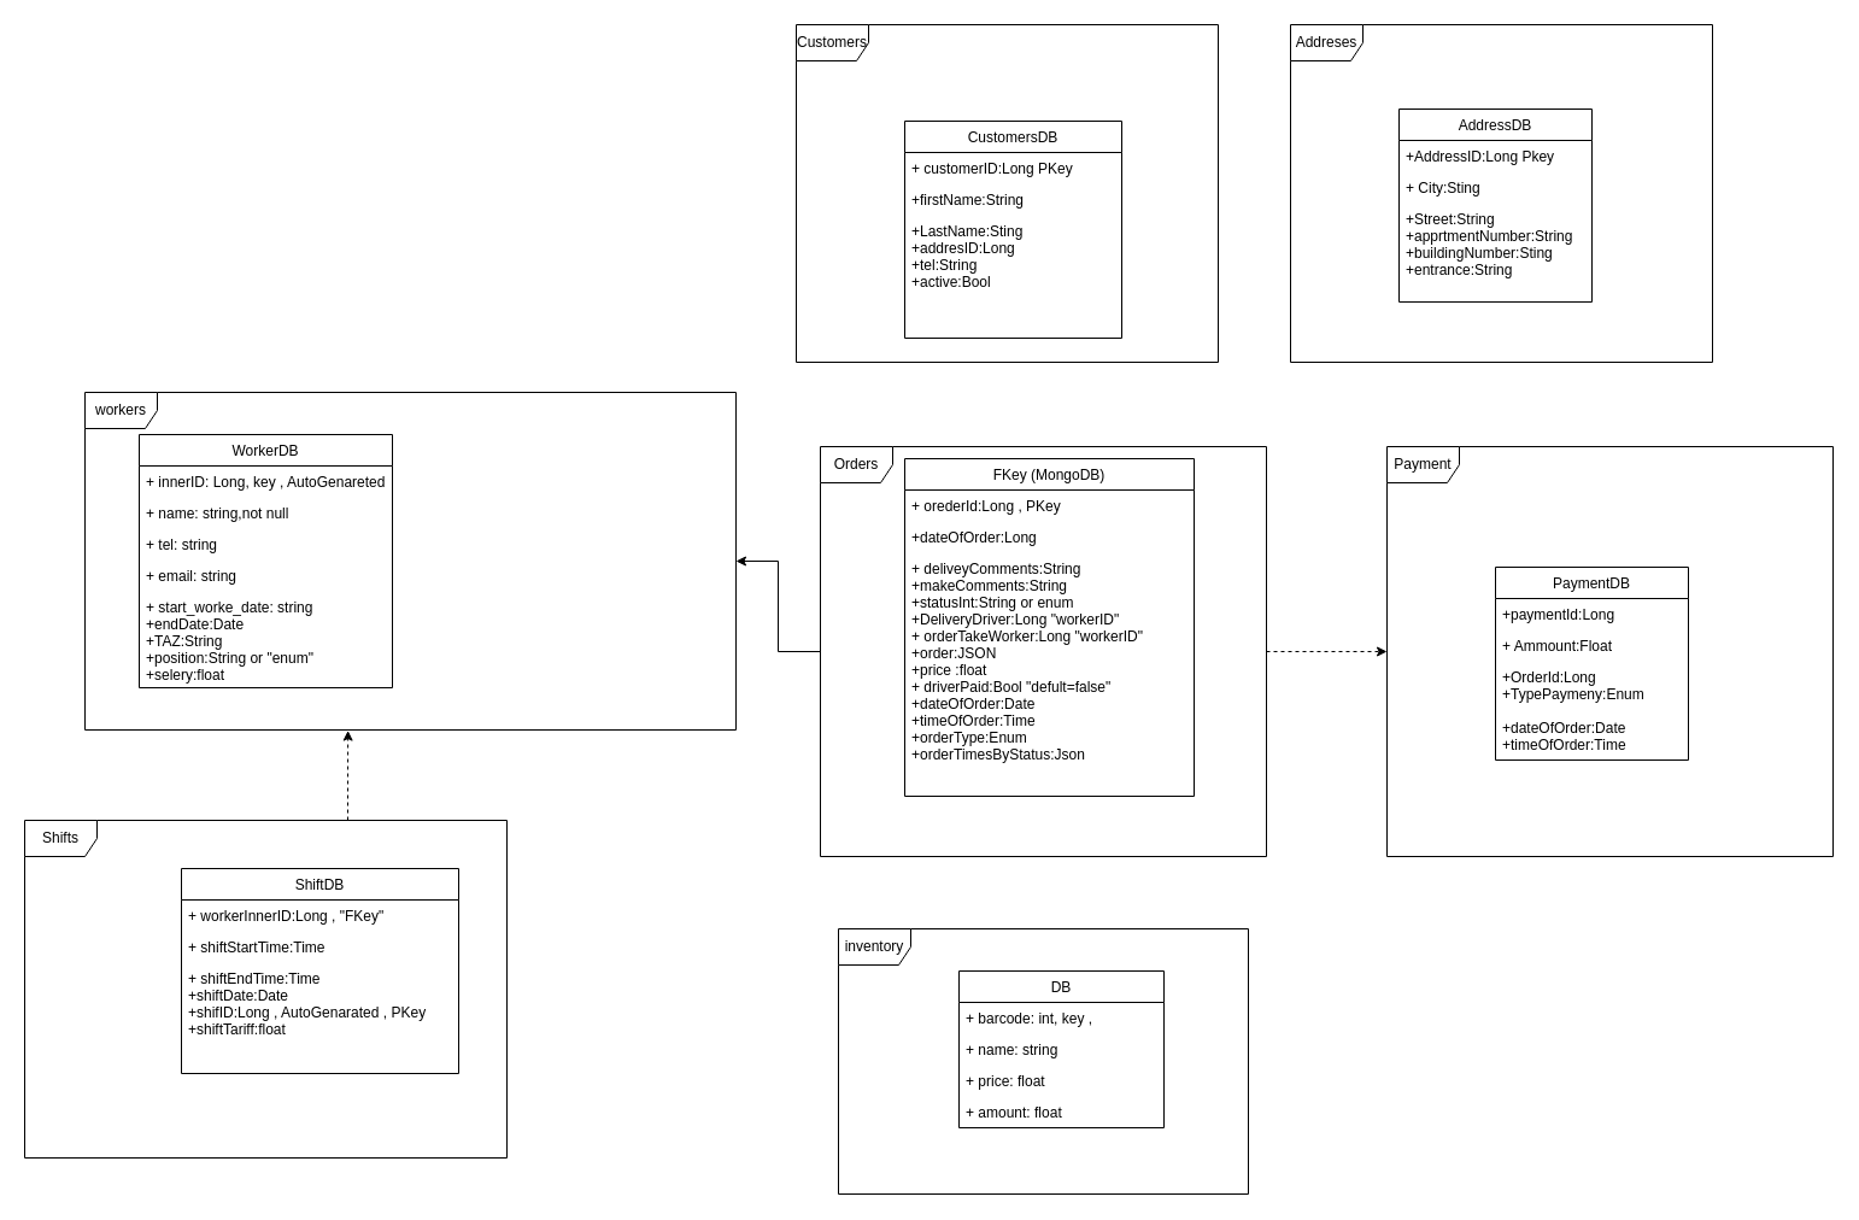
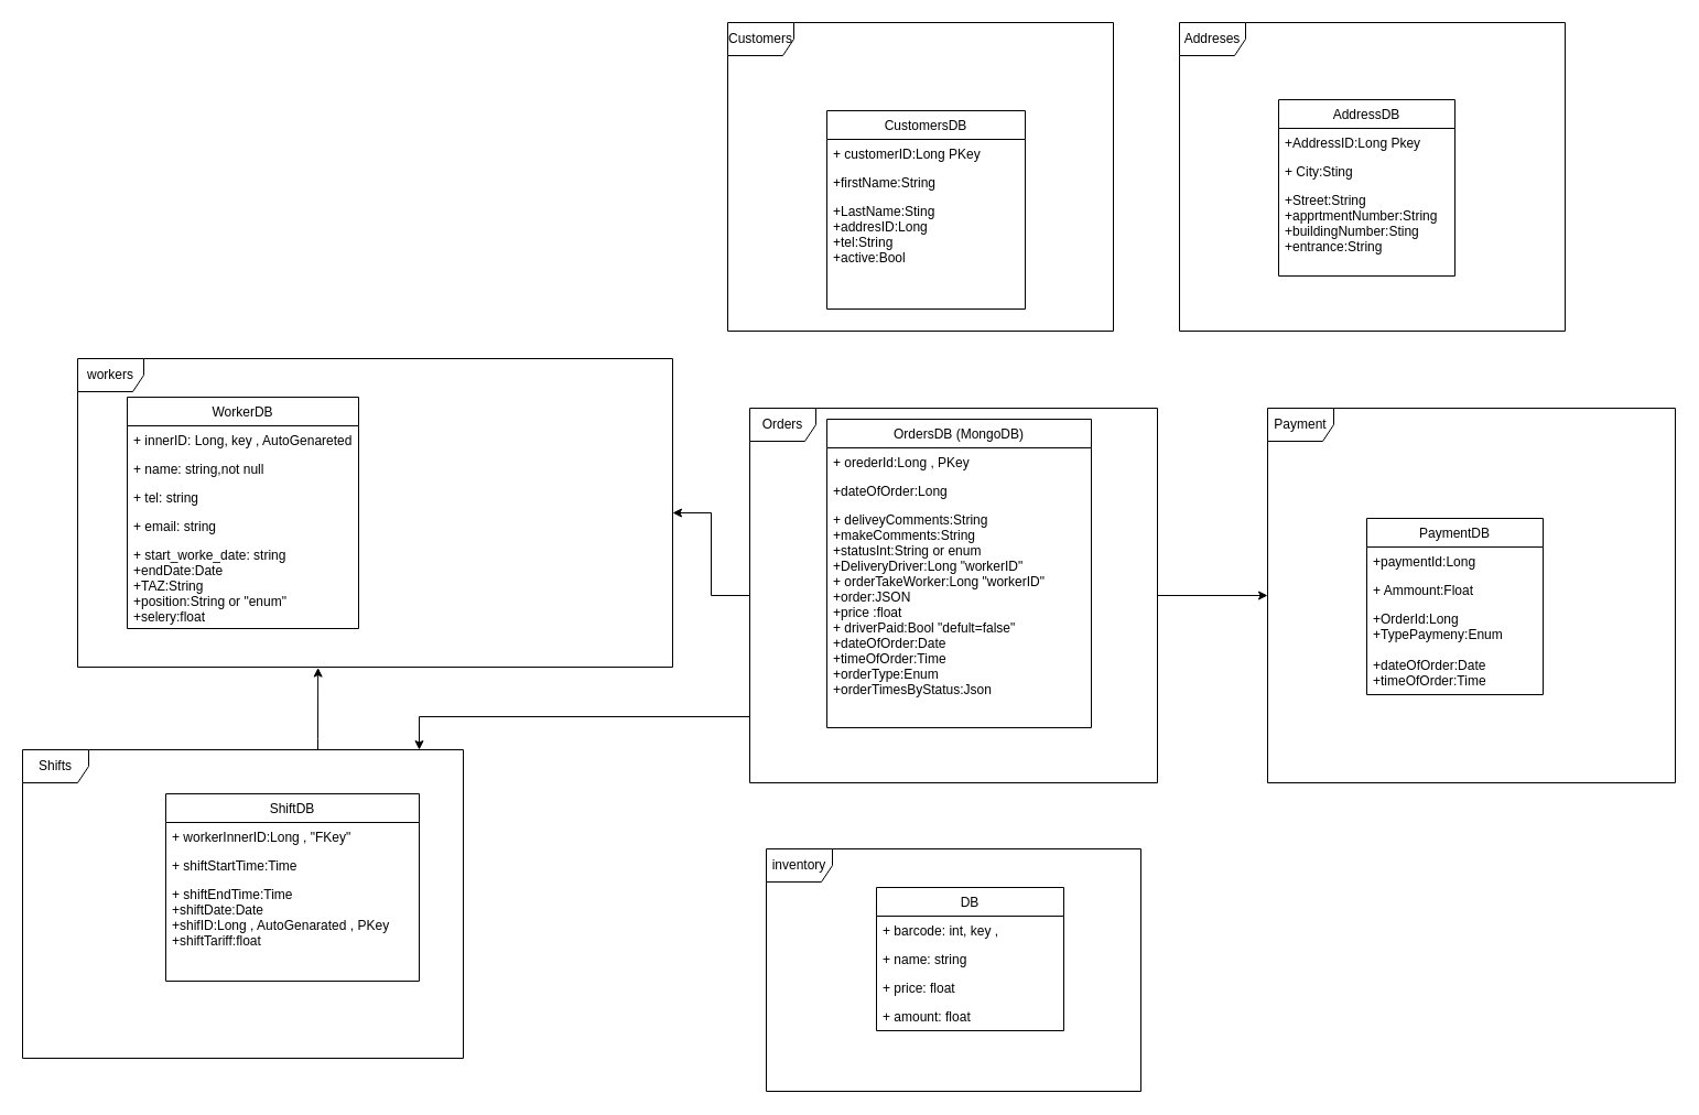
  <mxCell id="0" />
  <mxCell id="1" parent="0" />
  <mxCell id="2" value="workers" style="shape=umlFrame;whiteSpace=wrap;html=1;" parent="1" vertex="1"><mxGeometry x="70" y="325" width="540" height="280" as="geometry" /></mxCell>
- <mxCell id="3" style="edgeStyle=orthogonalEdgeStyle;rounded=0;orthogonalLoop=1;jettySize=auto;html=1;entryX=0.404;entryY=1.002;entryDx=0;entryDy=0;entryPerimeter=0;dashed=1;" edge="1" parent="1" source="4" target="2"><mxGeometry relative="1" as="geometry"><mxPoint x="190" y="620" as="targetPoint" /><Array as="points"><mxPoint x="288" y="670" /><mxPoint x="288" y="670" /></Array></mxGeometry></mxCell>
+ <mxCell id="3" style="edgeStyle=orthogonalEdgeStyle;rounded=0;orthogonalLoop=1;jettySize=auto;html=1;entryX=0.404;entryY=1.002;entryDx=0;entryDy=0;entryPerimeter=0;" edge="1" parent="1" source="4" target="2"><mxGeometry relative="1" as="geometry"><mxPoint x="190" y="620" as="targetPoint" /><Array as="points"><mxPoint x="288" y="670" /><mxPoint x="288" y="670" /></Array></mxGeometry></mxCell>
  <mxCell id="4" value="Shifts" style="shape=umlFrame;whiteSpace=wrap;html=1;" vertex="1" parent="1"><mxGeometry x="20" y="680" width="400" height="280" as="geometry" /></mxCell>
+ <mxCell id="5" style="edgeStyle=orthogonalEdgeStyle;rounded=0;orthogonalLoop=1;jettySize=auto;html=1;" edge="1" parent="1" source="8" target="4"><mxGeometry relative="1" as="geometry"><Array as="points"><mxPoint x="380" y="650" /></Array></mxGeometry></mxCell>
  <mxCell id="6" style="edgeStyle=orthogonalEdgeStyle;rounded=0;orthogonalLoop=1;jettySize=auto;html=1;" edge="1" parent="1" source="8" target="2"><mxGeometry relative="1" as="geometry" /></mxCell>
- <mxCell id="7" style="edgeStyle=orthogonalEdgeStyle;rounded=0;orthogonalLoop=1;jettySize=auto;html=1;dashed=1;" edge="1" parent="1" source="8" target="28"><mxGeometry relative="1" as="geometry" /></mxCell>
+ <mxCell id="7" style="edgeStyle=orthogonalEdgeStyle;rounded=0;orthogonalLoop=1;jettySize=auto;html=1;" edge="1" parent="1" source="8" target="28"><mxGeometry relative="1" as="geometry" /></mxCell>
  <mxCell id="8" value="Orders" style="shape=umlFrame;whiteSpace=wrap;html=1;" vertex="1" parent="1"><mxGeometry x="680" y="370" width="370" height="340" as="geometry" /></mxCell>
  <mxCell id="9" value="Customers" style="shape=umlFrame;whiteSpace=wrap;html=1;" vertex="1" parent="1"><mxGeometry x="660" y="20" width="350" height="280" as="geometry" /></mxCell>
  <mxCell id="10" value="CustomersDB" style="swimlane;fontStyle=0;childLayout=stackLayout;horizontal=1;startSize=26;fillColor=none;horizontalStack=0;resizeParent=1;resizeParentMax=0;resizeLast=0;collapsible=1;marginBottom=0;" vertex="1" parent="1"><mxGeometry x="750" y="100" width="180" height="180" as="geometry" /></mxCell>
  <mxCell id="11" value="+ customerID:Long PKey&#10;" style="text;strokeColor=none;fillColor=none;align=left;verticalAlign=top;spacingLeft=4;spacingRight=4;overflow=hidden;rotatable=0;points=[[0,0.5],[1,0.5]];portConstraint=eastwest;" vertex="1" parent="10"><mxGeometry y="26" width="180" height="26" as="geometry" /></mxCell>
  <mxCell id="12" value="+firstName:String" style="text;strokeColor=none;fillColor=none;align=left;verticalAlign=top;spacingLeft=4;spacingRight=4;overflow=hidden;rotatable=0;points=[[0,0.5],[1,0.5]];portConstraint=eastwest;" vertex="1" parent="10"><mxGeometry y="52" width="180" height="26" as="geometry" /></mxCell>
  <mxCell id="13" value="+LastName:Sting&#10;+addresID:Long&#10;+tel:String&#10;+active:Bool&#10;&#10;" style="text;strokeColor=none;fillColor=none;align=left;verticalAlign=top;spacingLeft=4;spacingRight=4;overflow=hidden;rotatable=0;points=[[0,0.5],[1,0.5]];portConstraint=eastwest;" vertex="1" parent="10"><mxGeometry y="78" width="180" height="102" as="geometry" /></mxCell>
  <mxCell id="14" value="Addreses" style="shape=umlFrame;whiteSpace=wrap;html=1;" vertex="1" parent="1"><mxGeometry x="1070" y="20" width="350" height="280" as="geometry" /></mxCell>
  <mxCell id="15" value="AddressDB" style="swimlane;fontStyle=0;childLayout=stackLayout;horizontal=1;startSize=26;fillColor=none;horizontalStack=0;resizeParent=1;resizeParentMax=0;resizeLast=0;collapsible=1;marginBottom=0;" vertex="1" parent="1"><mxGeometry x="1160" y="90" width="160" height="160" as="geometry" /></mxCell>
  <mxCell id="16" value="+AddressID:Long Pkey" style="text;strokeColor=none;fillColor=none;align=left;verticalAlign=top;spacingLeft=4;spacingRight=4;overflow=hidden;rotatable=0;points=[[0,0.5],[1,0.5]];portConstraint=eastwest;" vertex="1" parent="15"><mxGeometry y="26" width="160" height="26" as="geometry" /></mxCell>
  <mxCell id="17" value="+ City:Sting" style="text;strokeColor=none;fillColor=none;align=left;verticalAlign=top;spacingLeft=4;spacingRight=4;overflow=hidden;rotatable=0;points=[[0,0.5],[1,0.5]];portConstraint=eastwest;" vertex="1" parent="15"><mxGeometry y="52" width="160" height="26" as="geometry" /></mxCell>
  <mxCell id="18" value="+Street:String&#10;+apprtmentNumber:String&#10;+buildingNumber:Sting&#10;+entrance:String" style="text;strokeColor=none;fillColor=none;align=left;verticalAlign=top;spacingLeft=4;spacingRight=4;overflow=hidden;rotatable=0;points=[[0,0.5],[1,0.5]];portConstraint=eastwest;" vertex="1" parent="15"><mxGeometry y="78" width="160" height="82" as="geometry" /></mxCell>
- <mxCell id="19" value="FKey (MongoDB)" style="swimlane;fontStyle=0;childLayout=stackLayout;horizontal=1;startSize=26;fillColor=none;horizontalStack=0;resizeParent=1;resizeParentMax=0;resizeLast=0;collapsible=1;marginBottom=0;" vertex="1" parent="1"><mxGeometry x="750" y="380" width="240" height="280" as="geometry" /></mxCell>
+ <mxCell id="19" value="OrdersDB (MongoDB)" style="swimlane;fontStyle=0;childLayout=stackLayout;horizontal=1;startSize=26;fillColor=none;horizontalStack=0;resizeParent=1;resizeParentMax=0;resizeLast=0;collapsible=1;marginBottom=0;" vertex="1" parent="1"><mxGeometry x="750" y="380" width="240" height="280" as="geometry" /></mxCell>
  <mxCell id="20" value="+ orederId:Long , PKey" style="text;strokeColor=none;fillColor=none;align=left;verticalAlign=top;spacingLeft=4;spacingRight=4;overflow=hidden;rotatable=0;points=[[0,0.5],[1,0.5]];portConstraint=eastwest;" vertex="1" parent="19"><mxGeometry y="26" width="240" height="26" as="geometry" /></mxCell>
  <mxCell id="21" value="+dateOfOrder:Long" style="text;strokeColor=none;fillColor=none;align=left;verticalAlign=top;spacingLeft=4;spacingRight=4;overflow=hidden;rotatable=0;points=[[0,0.5],[1,0.5]];portConstraint=eastwest;" vertex="1" parent="19"><mxGeometry y="52" width="240" height="26" as="geometry" /></mxCell>
  <mxCell id="22" value="+ deliveyComments:String&#10;+makeComments:String&#10;+statusInt:String or enum&#10;+DeliveryDriver:Long &quot;workerID&quot;&#10;+ orderTakeWorker:Long &quot;workerID&quot;&#10;+order:JSON&#10;+price :float&#10;+ driverPaid:Bool &quot;defult=false&quot;&#10;+dateOfOrder:Date&#10;+timeOfOrder:Time&#10;+orderType:Enum&#10;+orderTimesByStatus:Json&#10;&#10;" style="text;strokeColor=none;fillColor=none;align=left;verticalAlign=top;spacingLeft=4;spacingRight=4;overflow=hidden;rotatable=0;points=[[0,0.5],[1,0.5]];portConstraint=eastwest;" vertex="1" parent="19"><mxGeometry y="78" width="240" height="202" as="geometry" /></mxCell>
  <mxCell id="23" value="inventory" style="shape=umlFrame;whiteSpace=wrap;html=1;fontSize=12;" vertex="1" parent="1"><mxGeometry x="695" y="770" width="340" height="220" as="geometry" /></mxCell>
  <mxCell id="24" value="ShiftDB" style="swimlane;fontStyle=0;childLayout=stackLayout;horizontal=1;startSize=26;fillColor=none;horizontalStack=0;resizeParent=1;resizeParentMax=0;resizeLast=0;collapsible=1;marginBottom=0;" vertex="1" parent="1"><mxGeometry x="150" y="720" width="230" height="170" as="geometry" /></mxCell>
  <mxCell id="25" value="+ workerInnerID:Long , &quot;FKey&quot;" style="text;strokeColor=none;fillColor=none;align=left;verticalAlign=top;spacingLeft=4;spacingRight=4;overflow=hidden;rotatable=0;points=[[0,0.5],[1,0.5]];portConstraint=eastwest;" vertex="1" parent="24"><mxGeometry y="26" width="230" height="26" as="geometry" /></mxCell>
  <mxCell id="26" value="+ shiftStartTime:Time" style="text;strokeColor=none;fillColor=none;align=left;verticalAlign=top;spacingLeft=4;spacingRight=4;overflow=hidden;rotatable=0;points=[[0,0.5],[1,0.5]];portConstraint=eastwest;" vertex="1" parent="24"><mxGeometry y="52" width="230" height="26" as="geometry" /></mxCell>
  <mxCell id="27" value="+ shiftEndTime:Time&#10;+shiftDate:Date&#10;+shifID:Long , AutoGenarated , PKey&#10;+shiftTariff:float" style="text;strokeColor=none;fillColor=none;align=left;verticalAlign=top;spacingLeft=4;spacingRight=4;overflow=hidden;rotatable=0;points=[[0,0.5],[1,0.5]];portConstraint=eastwest;" vertex="1" parent="24"><mxGeometry y="78" width="230" height="92" as="geometry" /></mxCell>
  <mxCell id="28" value="Payment" style="shape=umlFrame;whiteSpace=wrap;html=1;" vertex="1" parent="1"><mxGeometry x="1150" y="370" width="370" height="340" as="geometry" /></mxCell>
  <mxCell id="29" value="PaymentDB" style="swimlane;fontStyle=0;childLayout=stackLayout;horizontal=1;startSize=26;fillColor=none;horizontalStack=0;resizeParent=1;resizeParentMax=0;resizeLast=0;collapsible=1;marginBottom=0;" vertex="1" parent="1"><mxGeometry x="1240" y="470" width="160" height="160" as="geometry" /></mxCell>
  <mxCell id="30" value="+paymentId:Long" style="text;strokeColor=none;fillColor=none;align=left;verticalAlign=top;spacingLeft=4;spacingRight=4;overflow=hidden;rotatable=0;points=[[0,0.5],[1,0.5]];portConstraint=eastwest;" vertex="1" parent="29"><mxGeometry y="26" width="160" height="26" as="geometry" /></mxCell>
  <mxCell id="31" value="+ Ammount:Float" style="text;strokeColor=none;fillColor=none;align=left;verticalAlign=top;spacingLeft=4;spacingRight=4;overflow=hidden;rotatable=0;points=[[0,0.5],[1,0.5]];portConstraint=eastwest;" vertex="1" parent="29"><mxGeometry y="52" width="160" height="26" as="geometry" /></mxCell>
  <mxCell id="32" value="+OrderId:Long&#10;+TypePaymeny:Enum&#10;&#10;+dateOfOrder:Date&#10;+timeOfOrder:Time&#10;" style="text;strokeColor=none;fillColor=none;align=left;verticalAlign=top;spacingLeft=4;spacingRight=4;overflow=hidden;rotatable=0;points=[[0,0.5],[1,0.5]];portConstraint=eastwest;" vertex="1" parent="29"><mxGeometry y="78" width="160" height="82" as="geometry" /></mxCell>
  <mxCell id="33" value="WorkerDB" style="swimlane;fontStyle=0;childLayout=stackLayout;horizontal=1;startSize=26;fillColor=none;horizontalStack=0;resizeParent=1;resizeParentMax=0;resizeLast=0;collapsible=1;marginBottom=0;fontSize=12;" parent="1" vertex="1"><mxGeometry x="115" y="360" width="210" height="210" as="geometry" /></mxCell>
  <mxCell id="34" value="+ innerID: Long, key , AutoGenareted" style="text;strokeColor=none;fillColor=none;align=left;verticalAlign=top;spacingLeft=4;spacingRight=4;overflow=hidden;rotatable=0;points=[[0,0.5],[1,0.5]];portConstraint=eastwest;" parent="33" vertex="1"><mxGeometry y="26" width="210" height="26" as="geometry" /></mxCell>
  <mxCell id="35" value="+ name: string,not null" style="text;strokeColor=none;fillColor=none;align=left;verticalAlign=top;spacingLeft=4;spacingRight=4;overflow=hidden;rotatable=0;points=[[0,0.5],[1,0.5]];portConstraint=eastwest;" parent="33" vertex="1"><mxGeometry y="52" width="210" height="26" as="geometry" /></mxCell>
  <mxCell id="36" value="+ tel: string" style="text;strokeColor=none;fillColor=none;align=left;verticalAlign=top;spacingLeft=4;spacingRight=4;overflow=hidden;rotatable=0;points=[[0,0.5],[1,0.5]];portConstraint=eastwest;" parent="33" vertex="1"><mxGeometry y="78" width="210" height="26" as="geometry" /></mxCell>
  <mxCell id="37" value="+ email: string" style="text;strokeColor=none;fillColor=none;align=left;verticalAlign=top;spacingLeft=4;spacingRight=4;overflow=hidden;rotatable=0;points=[[0,0.5],[1,0.5]];portConstraint=eastwest;" parent="33" vertex="1"><mxGeometry y="104" width="210" height="26" as="geometry" /></mxCell>
  <mxCell id="38" value="+ start_worke_date: string&#10;+endDate:Date&#10;+TAZ:String&#10;+position:String or &quot;enum&quot;&#10;+selery:float" style="text;strokeColor=none;fillColor=none;align=left;verticalAlign=top;spacingLeft=4;spacingRight=4;overflow=hidden;rotatable=0;points=[[0,0.5],[1,0.5]];portConstraint=eastwest;" parent="33" vertex="1"><mxGeometry y="130" width="210" height="80" as="geometry" /></mxCell>
  <mxCell id="39" value="DB" style="swimlane;fontStyle=0;childLayout=stackLayout;horizontal=1;startSize=26;fillColor=none;horizontalStack=0;resizeParent=1;resizeParentMax=0;resizeLast=0;collapsible=1;marginBottom=0;fontSize=12;" vertex="1" parent="1"><mxGeometry x="795" y="805" width="170" height="130" as="geometry" /></mxCell>
  <mxCell id="40" value="+ barcode: int, key , " style="text;strokeColor=none;fillColor=none;align=left;verticalAlign=top;spacingLeft=4;spacingRight=4;overflow=hidden;rotatable=0;points=[[0,0.5],[1,0.5]];portConstraint=eastwest;" vertex="1" parent="39"><mxGeometry y="26" width="170" height="26" as="geometry" /></mxCell>
  <mxCell id="41" value="+ name: string" style="text;strokeColor=none;fillColor=none;align=left;verticalAlign=top;spacingLeft=4;spacingRight=4;overflow=hidden;rotatable=0;points=[[0,0.5],[1,0.5]];portConstraint=eastwest;" vertex="1" parent="39"><mxGeometry y="52" width="170" height="26" as="geometry" /></mxCell>
  <mxCell id="42" value="+ price: float" style="text;strokeColor=none;fillColor=none;align=left;verticalAlign=top;spacingLeft=4;spacingRight=4;overflow=hidden;rotatable=0;points=[[0,0.5],[1,0.5]];portConstraint=eastwest;" vertex="1" parent="39"><mxGeometry y="78" width="170" height="26" as="geometry" /></mxCell>
  <mxCell id="43" value="+ amount: float" style="text;strokeColor=none;fillColor=none;align=left;verticalAlign=top;spacingLeft=4;spacingRight=4;overflow=hidden;rotatable=0;points=[[0,0.5],[1,0.5]];portConstraint=eastwest;" vertex="1" parent="39"><mxGeometry y="104" width="170" height="26" as="geometry" /></mxCell>
